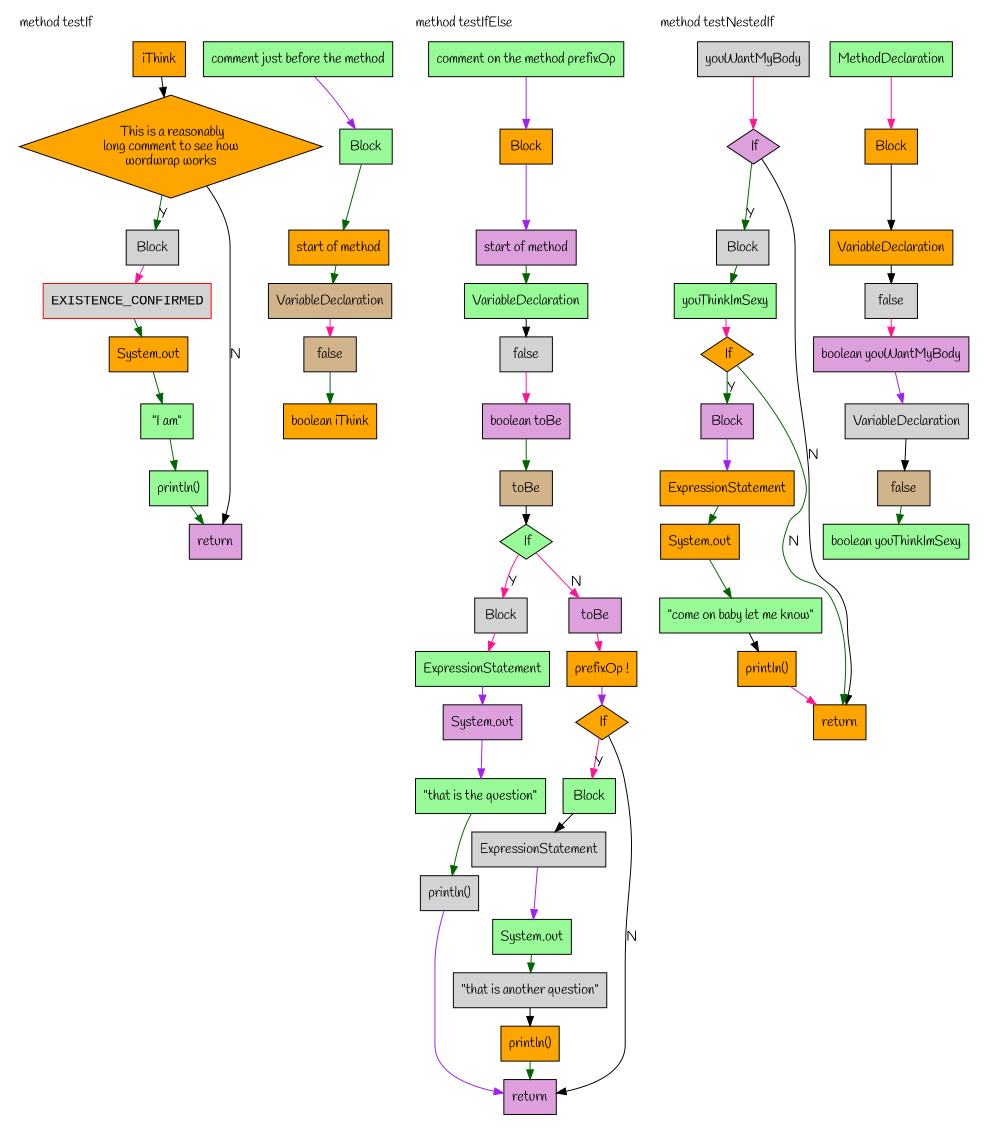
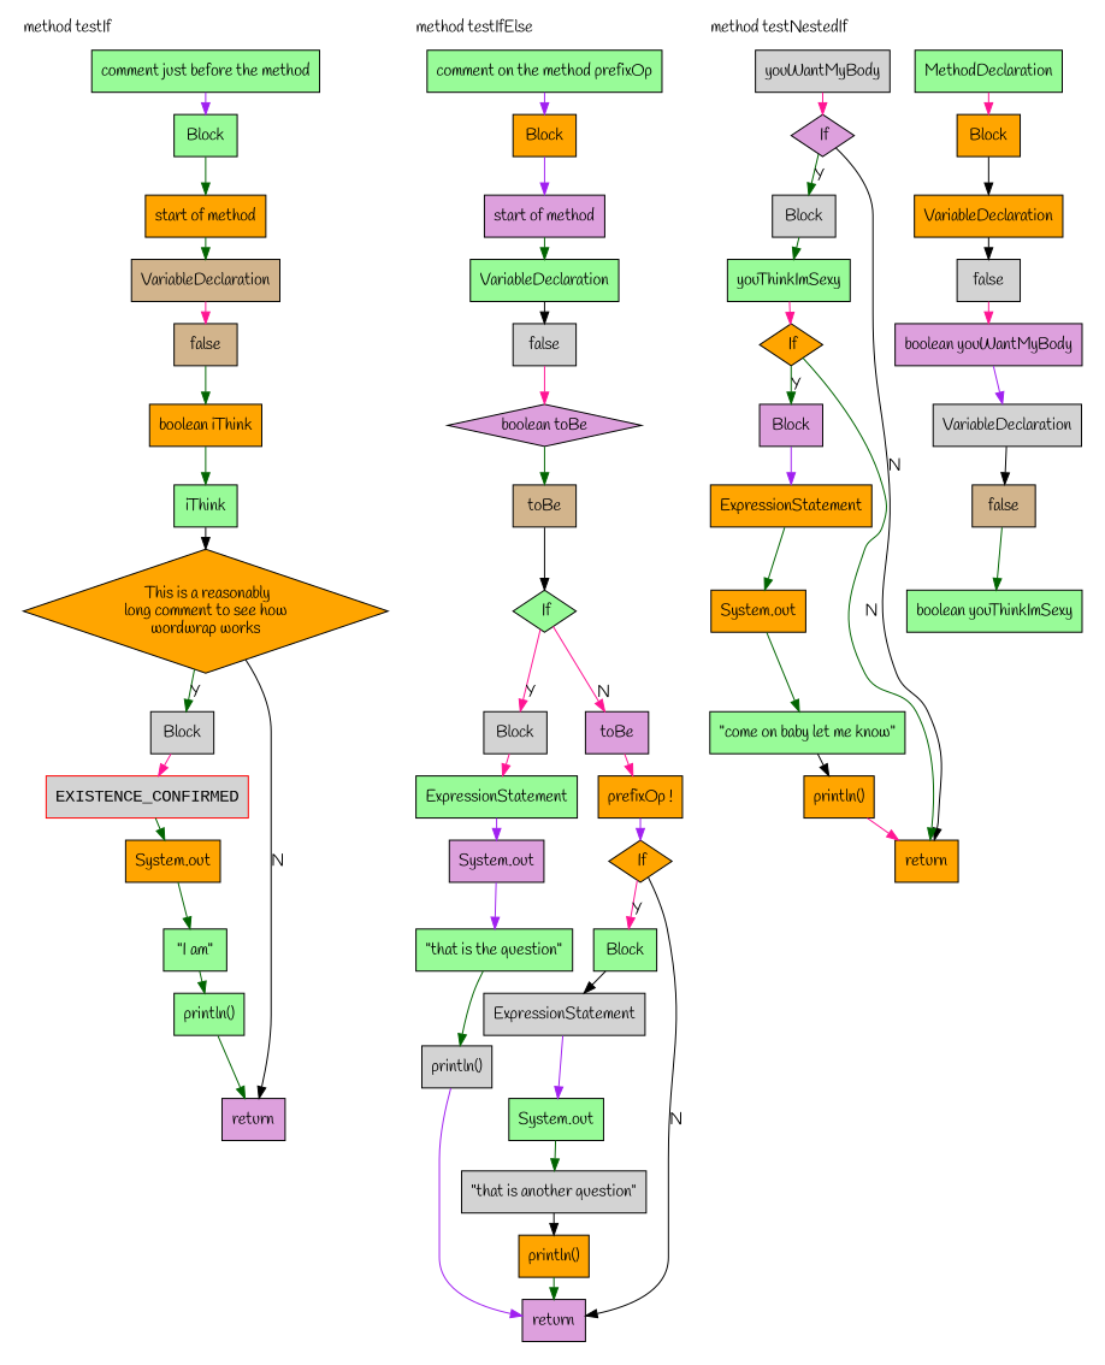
  digraph {
    compound=true
    fontname=Handlee
    node [fillcolor=orange fontname=Handlee shape=rect style=filled]
    edge [color=darkgreen fontname=Handlee]
    n1 [fillcolor=palegreen label="comment just before the method"]
    n2 [fillcolor=palegreen label=Block]
    n3 [label="start of method"]
    n4 [fillcolor=tan label=VariableDeclaration]
    n5 [label="boolean iThink"]
    n6 [fillcolor=tan label=false]
    n7 [label=" This is a reasonably\nlong comment to see how\nwordwrap works" shape=diamond]
-   n8 [label=iThink]
+   n8 [fillcolor=palegreen label=iThink]
    n9 [fillcolor=lightgrey label=Block]
    n10 [color=red fillcolor=lightgrey fontname="Courier New" label=EXISTENCE_CONFIRMED]
    n11 [fillcolor=palegreen label="println()"]
    n12 [label="System.out"]
    n13 [fillcolor=palegreen label="\"I am\""]
    n14 [fillcolor=plum label=return]
    n15 [fillcolor=palegreen label="comment on the method prefixOp"]
    n16 [label=Block]
    n17 [fillcolor=plum label="start of method"]
    n18 [fillcolor=palegreen label=VariableDeclaration]
-   n19 [fillcolor=plum label="boolean toBe"]
+   n19 [fillcolor=plum label="boolean toBe" shape=diamond]
    n20 [fillcolor=lightgrey label=false]
    n21 [fillcolor=palegreen label=" If" shape=diamond]
    n22 [fillcolor=tan label=toBe]
    n23 [fillcolor=lightgrey label=Block]
    n24 [fillcolor=palegreen label=ExpressionStatement]
    n25 [fillcolor=lightgrey label="println()"]
    n26 [fillcolor=plum label="System.out"]
    n27 [fillcolor=palegreen label="\"that is the question\""]
    n28 [label=" If" shape=diamond]
    n29 [label="prefixOp !"]
    n30 [fillcolor=plum label=toBe]
    n31 [fillcolor=palegreen label=Block]
    n32 [fillcolor=lightgrey label=ExpressionStatement]
    n33 [label="println()"]
    n34 [fillcolor=palegreen label="System.out"]
    n35 [fillcolor=lightgrey label="\"that is another question\""]
    n36 [fillcolor=plum label=return]
    n37 [fillcolor=palegreen label=MethodDeclaration]
    n38 [label=Block]
    n39 [label=VariableDeclaration]
    n40 [fillcolor=plum label="boolean youWantMyBody"]
    n41 [fillcolor=lightgrey label=false]
    n42 [fillcolor=lightgrey label=VariableDeclaration]
    n43 [fillcolor=palegreen label="boolean youThinkImSexy"]
    n44 [fillcolor=tan label=false]
    n45 [fillcolor=plum label=" If" shape=diamond]
    n46 [fillcolor=lightgrey label=youWantMyBody]
    n47 [fillcolor=lightgrey label=Block]
    n48 [label=" If" shape=diamond]
    n49 [fillcolor=palegreen label=youThinkImSexy]
    n50 [fillcolor=plum label=Block]
    n51 [label=ExpressionStatement]
    n52 [label="println()"]
    n53 [label="System.out"]
    n54 [fillcolor=palegreen label="\"come on baby let me know\""]
    n55 [label=return]
    subgraph cluster_1 {
      label="method testIf"
      labeljust=l
      pencolor=transparent
      ranksep=0.5
      n1
      n2
      n3
      n4
      n5
      n6
      n7
      n8
      n9
      n10
      n11
      n12
      n13
      n14
    }
    subgraph cluster_2 {
      label="method testIfElse"
      labeljust=l
      pencolor=transparent
      ranksep=0.5
      n15
      n16
      n17
      n18
      n19
      n20
      n21
      n22
      n23
      n24
      n25
      n26
      n27
      n28
      n29
      n30
      n31
      n32
      n33
      n34
      n35
      n36
    }
    subgraph cluster_3 {
      label="method testNestedIf"
      labeljust=l
      pencolor=transparent
      ranksep=0.5
      n37
      n38
      n39
      n40
      n41
      n42
      n43
      n44
      n45
      n46
      n47
      n48
      n49
      n50
      n51
      n52
      n53
      n54
      n55
    }
    n1 -> n2 [color=purple]
    n2 -> n3
    n3 -> n4
    n4 -> n6 [color=deeppink]
+   n5 -> n8
    n6 -> n5
    n7 -> n9 [label=Y shape=diamond]
    n7 -> n14 [color=black label=N shape=diamond]
    n8 -> n7 [color=black]
    n9 -> n10 [color=deeppink]
    n10 -> n12
    n11 -> n14
    n12 -> n13
    n13 -> n11
    n15 -> n16 [color=purple]
    n16 -> n17 [color=purple]
    n17 -> n18
    n18 -> n20 [color=black]
    n19 -> n22
    n20 -> n19 [color=deeppink]
    n21 -> n23 [color=deeppink label=Y shape=diamond]
    n21 -> n30 [color=deeppink label=N shape=diamond]
    n22 -> n21 [color=black]
    n23 -> n24 [color=deeppink]
    n24 -> n26 [color=purple]
    n25 -> n36 [color=purple]
    n26 -> n27 [color=purple]
    n27 -> n25
    n28 -> n31 [color=deeppink label=Y shape=diamond]
    n28 -> n36 [color=black label=N shape=diamond]
    n29 -> n28 [color=purple]
    n30 -> n29 [color=deeppink]
    n31 -> n32 [color=black]
    n32 -> n34 [color=purple]
    n33 -> n36
    n34 -> n35
    n35 -> n33 [color=black]
    n37 -> n38 [color=deeppink]
    n38 -> n39 [color=black]
    n39 -> n41 [color=black]
    n40 -> n42 [color=purple]
    n41 -> n40 [color=deeppink]
    n42 -> n44 [color=black]
    n44 -> n43
    n45 -> n47 [label=Y shape=diamond]
    n45 -> n55 [color=black label=N shape=diamond]
    n46 -> n45 [color=deeppink]
    n47 -> n49
    n48 -> n50 [label=Y shape=diamond]
    n48 -> n55 [label=N shape=diamond]
    n49 -> n48 [color=deeppink]
    n50 -> n51 [color=purple]
    n51 -> n53
    n52 -> n55 [color=deeppink]
    n53 -> n54
    n54 -> n52 [color=black]
  }
